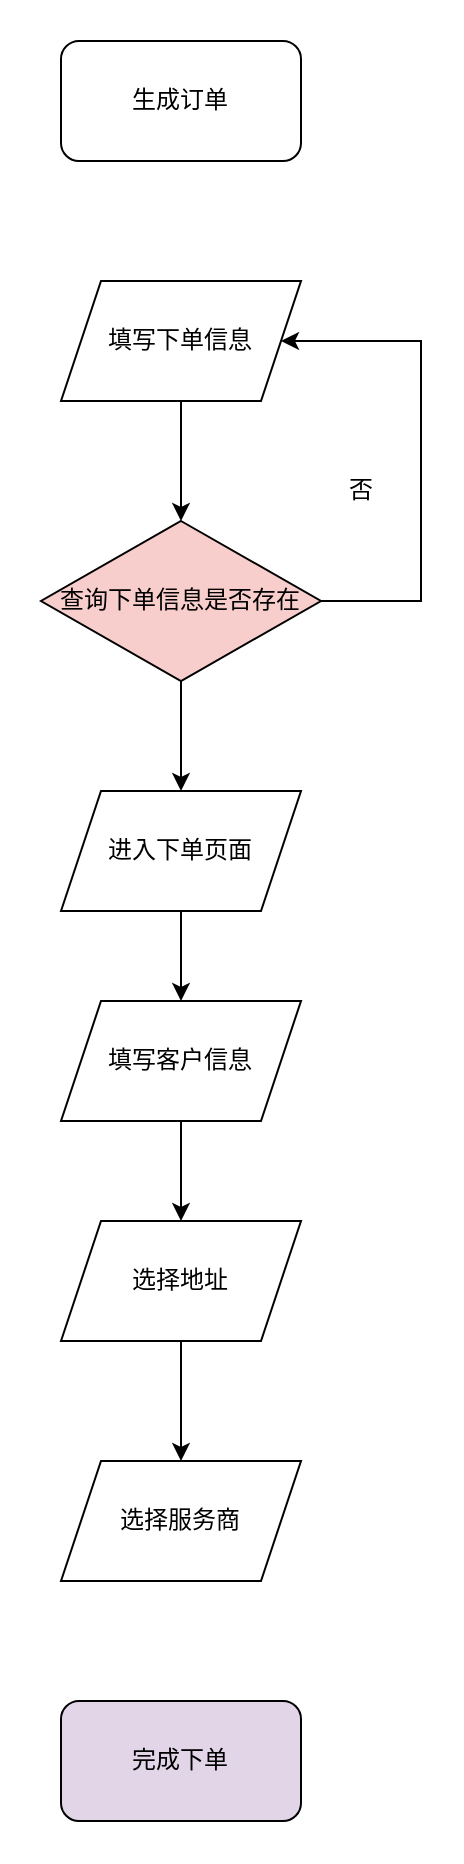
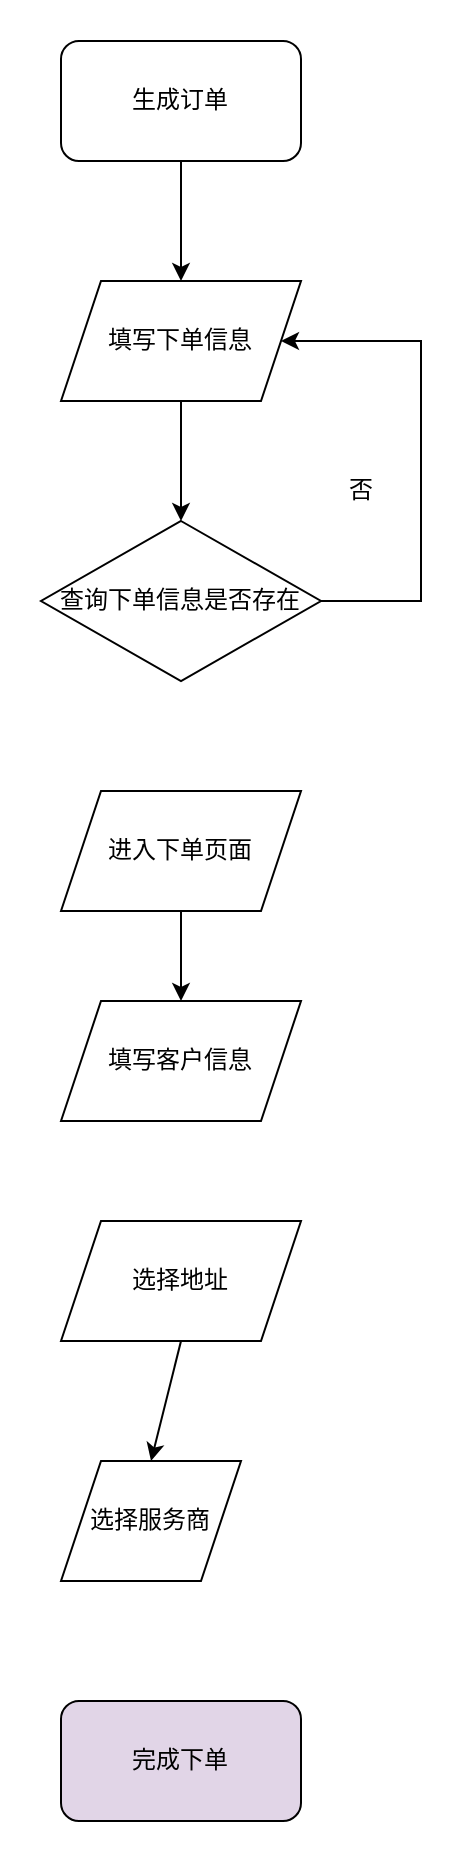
  <mxCell id="0" />
  <mxCell id="1" parent="0" />
  <mxCell id="2" value="生成订单" style="rounded=1;whiteSpace=wrap;html=1;" parent="1" vertex="1"><mxGeometry x="30" y="20" width="120" height="60" as="geometry" /></mxCell>
  <mxCell id="3" value="填写下单信息" style="shape=parallelogram;perimeter=parallelogramPerimeter;whiteSpace=wrap;html=1;fixedSize=1;" parent="1" vertex="1"><mxGeometry x="30" y="140" width="120" height="60" as="geometry" /></mxCell>
- <mxCell id="4" value="查询下单信息是否存在" style="rhombus;whiteSpace=wrap;html=1;fillColor=#f8cecc;" parent="1" vertex="1"><mxGeometry x="20" y="260" width="140" height="80" as="geometry" /></mxCell>
+ <mxCell id="4" value="查询下单信息是否存在" style="rhombus;whiteSpace=wrap;html=1;" parent="1" vertex="1"><mxGeometry x="20" y="260" width="140" height="80" as="geometry" /></mxCell>
  <mxCell id="5" value="进入下单页面" style="shape=parallelogram;perimeter=parallelogramPerimeter;whiteSpace=wrap;html=1;fixedSize=1;" parent="1" vertex="1"><mxGeometry x="30" y="395" width="120" height="60" as="geometry" /></mxCell>
  <mxCell id="6" value="填写客户信息" style="shape=parallelogram;perimeter=parallelogramPerimeter;whiteSpace=wrap;html=1;fixedSize=1;" parent="1" vertex="1"><mxGeometry x="30" y="500" width="120" height="60" as="geometry" /></mxCell>
  <mxCell id="7" value="选择地址" style="shape=parallelogram;perimeter=parallelogramPerimeter;whiteSpace=wrap;html=1;fixedSize=1;" parent="1" vertex="1"><mxGeometry x="30" y="610" width="120" height="60" as="geometry" /></mxCell>
- <mxCell id="8" value="选择服务商" style="shape=parallelogram;perimeter=parallelogramPerimeter;whiteSpace=wrap;html=1;fixedSize=1;" parent="1" vertex="1"><mxGeometry x="30" y="730" width="120" height="60" as="geometry" /></mxCell>
+ <mxCell id="8" value="选择服务商" style="shape=parallelogram;perimeter=parallelogramPerimeter;whiteSpace=wrap;html=1;fixedSize=1;" parent="1" vertex="1"><mxGeometry x="30" y="730" width="90" height="60" as="geometry" /></mxCell>
  <mxCell id="9" value="完成下单" style="rounded=1;whiteSpace=wrap;html=1;fillColor=#e1d5e7;" parent="1" vertex="1"><mxGeometry x="30" y="850" width="120" height="60" as="geometry" /></mxCell>
+ <mxCell id="10" value="" style="endArrow=classic;html=1;rounded=0;entryX=0.5;entryY=0;entryDx=0;entryDy=0;exitX=0.5;exitY=1;exitDx=0;exitDy=0;" parent="1" source="2" target="3" edge="1"><mxGeometry width="50" height="50" relative="1" as="geometry"><mxPoint x="70" y="190" as="sourcePoint" /><mxPoint x="120" y="140" as="targetPoint" /></mxGeometry></mxCell>
  <mxCell id="11" value="" style="endArrow=classic;html=1;rounded=0;exitX=0.5;exitY=1;exitDx=0;exitDy=0;" parent="1" source="3" target="4" edge="1"><mxGeometry width="50" height="50" relative="1" as="geometry"><mxPoint x="100" y="90" as="sourcePoint" /><mxPoint x="100" y="150" as="targetPoint" /></mxGeometry></mxCell>
- <mxCell id="12" value="" style="endArrow=classic;html=1;rounded=0;exitX=0.5;exitY=1;exitDx=0;exitDy=0;entryX=0.5;entryY=0;entryDx=0;entryDy=0;" parent="1" source="4" target="5" edge="1"><mxGeometry width="50" height="50" relative="1" as="geometry"><mxPoint x="89.29" y="340" as="sourcePoint" /><mxPoint x="90" y="390" as="targetPoint" /></mxGeometry></mxCell>
  <mxCell id="13" value="" style="endArrow=classic;html=1;rounded=0;exitX=0.5;exitY=1;exitDx=0;exitDy=0;" parent="1" source="5" target="6" edge="1"><mxGeometry width="50" height="50" relative="1" as="geometry"><mxPoint x="70" y="420" as="sourcePoint" /><mxPoint x="120" y="370" as="targetPoint" /></mxGeometry></mxCell>
- <mxCell id="14" value="" style="endArrow=classic;html=1;rounded=0;exitX=0.5;exitY=1;exitDx=0;exitDy=0;entryX=0.5;entryY=0;entryDx=0;entryDy=0;" parent="1" source="6" target="7" edge="1"><mxGeometry width="50" height="50" relative="1" as="geometry"><mxPoint x="70" y="540" as="sourcePoint" /><mxPoint x="120" y="490" as="targetPoint" /></mxGeometry></mxCell>
  <mxCell id="15" value="" style="endArrow=classic;html=1;rounded=0;exitX=0.5;exitY=1;exitDx=0;exitDy=0;entryX=0.5;entryY=0;entryDx=0;entryDy=0;" parent="1" source="7" target="8" edge="1"><mxGeometry width="50" height="50" relative="1" as="geometry"><mxPoint x="70" y="540" as="sourcePoint" /><mxPoint x="120" y="490" as="targetPoint" /></mxGeometry></mxCell>
  <mxCell id="16" value="" style="endArrow=classic;html=1;rounded=0;exitX=1;exitY=0.5;exitDx=0;exitDy=0;entryX=1;entryY=0.5;entryDx=0;entryDy=0;" edge="1" parent="1" source="4" target="3"><mxGeometry width="50" height="50" relative="1" as="geometry"><mxPoint x="190" y="300" as="sourcePoint" /><mxPoint x="240" y="250" as="targetPoint" /><Array as="points"><mxPoint x="210" y="300" /><mxPoint x="210" y="170" /></Array></mxGeometry></mxCell>
  <mxCell id="17" value="否" style="text;html=1;align=center;verticalAlign=middle;resizable=0;points=[];autosize=1;strokeColor=none;fillColor=none;" vertex="1" parent="1"><mxGeometry x="160" y="230" width="40" height="30" as="geometry" /></mxCell>
